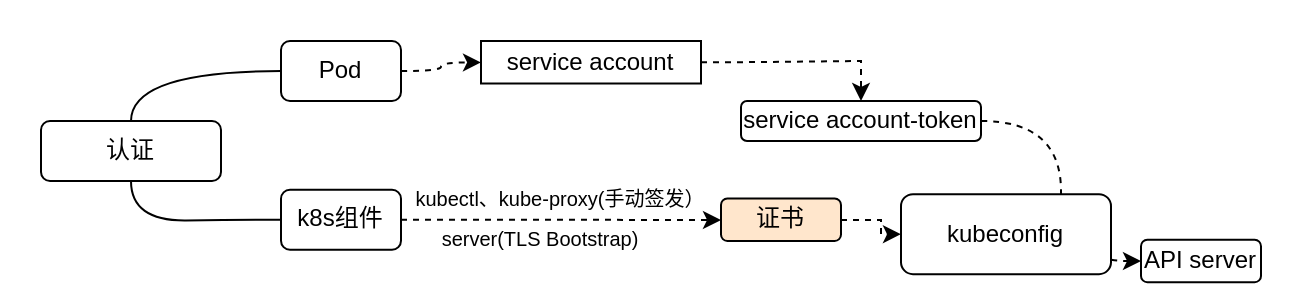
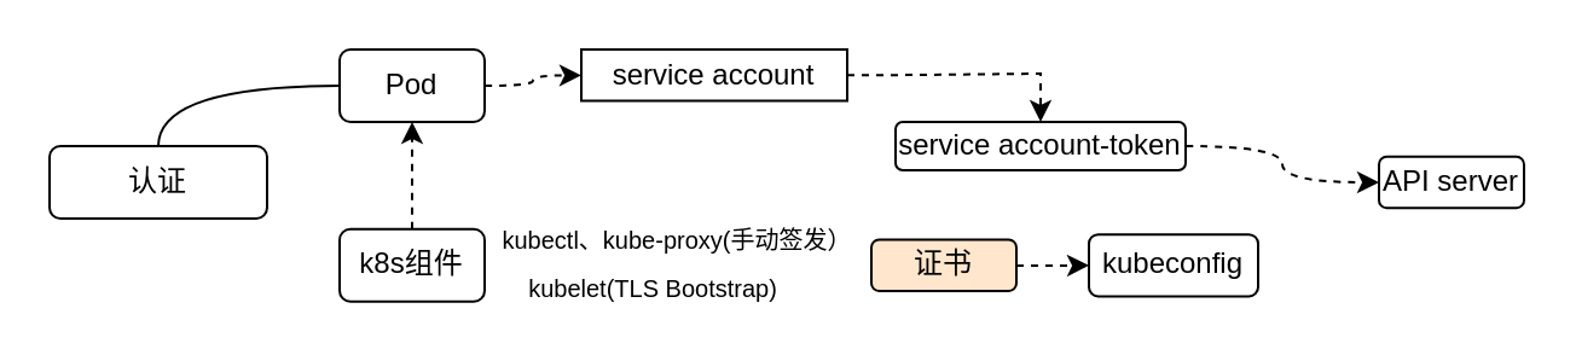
  <mxCell id="0" />
  <mxCell id="1" parent="0" />
  <mxCell id="2" value="认证" style="rounded=1;whiteSpace=wrap;html=1;" vertex="1" parent="1"><mxGeometry x="20" y="60" width="90" height="30" as="geometry" /></mxCell>
  <mxCell id="3" style="edgeStyle=orthogonalEdgeStyle;rounded=0;orthogonalLoop=1;jettySize=auto;html=1;entryX=0.5;entryY=0;entryDx=0;entryDy=0;elbow=vertical;curved=1;endArrow=none;endFill=0;" edge="1" parent="1" source="5" target="2"><mxGeometry relative="1" as="geometry" /></mxCell>
  <mxCell id="4" style="edgeStyle=orthogonalEdgeStyle;rounded=0;orthogonalLoop=1;jettySize=auto;html=1;dashed=1;curved=1;" edge="1" parent="1" source="5" target="10"><mxGeometry relative="1" as="geometry" /></mxCell>
  <mxCell id="5" value="Pod" style="rounded=1;whiteSpace=wrap;html=1;" vertex="1" parent="1"><mxGeometry x="140" y="20" width="60" height="30" as="geometry" /></mxCell>
- <mxCell id="6" style="edgeStyle=orthogonalEdgeStyle;rounded=0;orthogonalLoop=1;jettySize=auto;html=1;entryX=0.5;entryY=1;entryDx=0;entryDy=0;curved=1;endArrow=none;endFill=0;" edge="1" parent="1" source="8" target="2"><mxGeometry relative="1" as="geometry" /></mxCell>
- <mxCell id="7" style="edgeStyle=orthogonalEdgeStyle;rounded=0;orthogonalLoop=1;jettySize=auto;html=1;dashed=1;" edge="1" parent="1" source="8" target="14"><mxGeometry relative="1" as="geometry" /></mxCell>
+ <mxCell id="7" style="edgeStyle=orthogonalEdgeStyle;rounded=0;orthogonalLoop=1;jettySize=auto;html=1;dashed=1;" edge="1" parent="1" source="8" target="5"><mxGeometry relative="1" as="geometry" /></mxCell>
  <mxCell id="8" value="k8s组件" style="rounded=1;whiteSpace=wrap;html=1;" vertex="1" parent="1"><mxGeometry x="140" y="94.38" width="60" height="30" as="geometry" /></mxCell>
  <mxCell id="9" style="edgeStyle=orthogonalEdgeStyle;rounded=0;orthogonalLoop=1;jettySize=auto;html=1;exitX=1;exitY=0.5;exitDx=0;exitDy=0;dashed=1;" edge="1" parent="1" source="10" target="12"><mxGeometry relative="1" as="geometry" /></mxCell>
  <mxCell id="10" value="service account" style="whiteSpace=wrap;html=1;rounded=0;" vertex="1" parent="1"><mxGeometry x="240" y="20" width="110" height="21.25" as="geometry" /></mxCell>
  <mxCell id="11" style="edgeStyle=orthogonalEdgeStyle;rounded=0;orthogonalLoop=1;jettySize=auto;html=1;exitX=1;exitY=0.5;exitDx=0;exitDy=0;entryX=0;entryY=0.5;entryDx=0;entryDy=0;curved=1;dashed=1;" edge="1" parent="1" source="12" target="16"><mxGeometry relative="1" as="geometry" /></mxCell>
  <mxCell id="12" value="service account-token" style="rounded=1;whiteSpace=wrap;html=1;" vertex="1" parent="1"><mxGeometry x="370" y="50" width="120" height="20" as="geometry" /></mxCell>
  <mxCell id="13" value="" style="edgeStyle=orthogonalEdgeStyle;rounded=0;orthogonalLoop=1;jettySize=auto;html=1;dashed=1;" edge="1" parent="1" source="14" target="15"><mxGeometry relative="1" as="geometry" /></mxCell>
  <mxCell id="14" value="证书" style="rounded=1;whiteSpace=wrap;html=1;fillColor=#ffe6cc;" vertex="1" parent="1"><mxGeometry x="360" y="98.75" width="60" height="21.25" as="geometry" /></mxCell>
- <mxCell id="15" value="kubeconfig" style="rounded=1;whiteSpace=wrap;html=1;" vertex="1" parent="1"><mxGeometry x="450" y="96.57" width="105" height="40" as="geometry" /></mxCell>
- <mxCell id="16" value="API server" style="rounded=1;whiteSpace=wrap;html=1;" vertex="1" parent="1"><mxGeometry x="570" y="119.38" width="60" height="21.25" as="geometry" /></mxCell>
+ <mxCell id="15" value="kubeconfig" style="rounded=1;whiteSpace=wrap;html=1;" vertex="1" parent="1"><mxGeometry x="450" y="96.57" width="70" height="25.62" as="geometry" /></mxCell>
+ <mxCell id="16" value="API server" style="rounded=1;whiteSpace=wrap;html=1;" vertex="1" parent="1"><mxGeometry x="570" y="64.38" width="60" height="21.25" as="geometry" /></mxCell>
  <mxCell id="17" value="&lt;font style=&quot;font-size: 10px;&quot;&gt;kubectl、kube-proxy(手动签发）&lt;/font&gt;" style="text;strokeColor=none;align=center;fillColor=none;html=1;verticalAlign=middle;whiteSpace=wrap;rounded=0;" vertex="1" parent="1"><mxGeometry x="180" y="94.38" width="200" height="10" as="geometry" /></mxCell>
- <mxCell id="18" value="&lt;font style=&quot;font-size: 10px;&quot;&gt;server(TLS Bootstrap)&lt;/font&gt;" style="text;strokeColor=none;align=center;fillColor=none;html=1;verticalAlign=middle;whiteSpace=wrap;rounded=0;" vertex="1" parent="1"><mxGeometry x="170" y="114.38" width="200" height="10" as="geometry" /></mxCell>
+ <mxCell id="18" value="&lt;font style=&quot;font-size: 10px;&quot;&gt;kubelet(TLS Bootstrap)&lt;/font&gt;" style="text;strokeColor=none;align=center;fillColor=none;html=1;verticalAlign=middle;whiteSpace=wrap;rounded=0;" vertex="1" parent="1"><mxGeometry x="170" y="114.38" width="200" height="10" as="geometry" /></mxCell>
